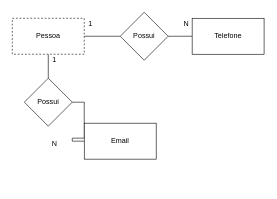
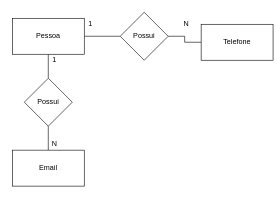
  <mxCell id="0" />
  <mxCell id="1" parent="0" />
  <mxCell id="2" value="" style="edgeStyle=orthogonalEdgeStyle;rounded=0;orthogonalLoop=1;jettySize=auto;html=1;endArrow=none;endFill=0;" edge="1" parent="1" source="4" target="6"><mxGeometry relative="1" as="geometry" /></mxCell>
  <mxCell id="3" value="" style="edgeStyle=orthogonalEdgeStyle;rounded=0;orthogonalLoop=1;jettySize=auto;html=1;endArrow=none;endFill=0;" edge="1" parent="1" source="4" target="11"><mxGeometry relative="1" as="geometry" /></mxCell>
- <mxCell id="4" value="Pessoa" style="rounded=0;whiteSpace=wrap;html=1;dashed=1;" vertex="1" parent="1"><mxGeometry x="20" y="30" width="120" height="60" as="geometry" /></mxCell>
+ <mxCell id="4" value="Pessoa" style="rounded=0;whiteSpace=wrap;html=1;" vertex="1" parent="1"><mxGeometry x="20" y="30" width="120" height="60" as="geometry" /></mxCell>
  <mxCell id="5" value="" style="edgeStyle=orthogonalEdgeStyle;rounded=0;orthogonalLoop=1;jettySize=auto;html=1;endArrow=none;endFill=0;" edge="1" parent="1" source="6" target="7"><mxGeometry relative="1" as="geometry" /></mxCell>
  <mxCell id="6" value="Possui" style="rhombus;whiteSpace=wrap;html=1;rounded=0;" vertex="1" parent="1"><mxGeometry x="200" y="20" width="80" height="80" as="geometry" /></mxCell>
- <mxCell id="7" value="Telefone" style="whiteSpace=wrap;html=1;rounded=0;" vertex="1" parent="1"><mxGeometry x="320" y="30" width="120" height="60" as="geometry" /></mxCell>
+ <mxCell id="7" value="Telefone" style="whiteSpace=wrap;html=1;rounded=0;" vertex="1" parent="1"><mxGeometry x="335" y="40" width="120" height="60" as="geometry" /></mxCell>
  <mxCell id="8" value="1" style="text;html=1;align=center;verticalAlign=middle;resizable=0;points=[];autosize=1;" vertex="1" parent="1"><mxGeometry x="140" y="30" width="20" height="20" as="geometry" /></mxCell>
  <mxCell id="9" value="N" style="text;html=1;align=center;verticalAlign=middle;resizable=0;points=[];autosize=1;" vertex="1" parent="1"><mxGeometry x="300" y="30" width="20" height="20" as="geometry" /></mxCell>
  <mxCell id="10" value="" style="edgeStyle=orthogonalEdgeStyle;rounded=0;orthogonalLoop=1;jettySize=auto;html=1;endArrow=none;endFill=0;" edge="1" parent="1" source="11" target="12"><mxGeometry relative="1" as="geometry" /></mxCell>
  <mxCell id="11" value="Possui" style="rhombus;whiteSpace=wrap;html=1;rounded=0;" vertex="1" parent="1"><mxGeometry x="40" y="130" width="80" height="80" as="geometry" /></mxCell>
- <mxCell id="12" value="Email" style="whiteSpace=wrap;html=1;rounded=0;" vertex="1" parent="1"><mxGeometry x="140" y="205" width="120" height="60" as="geometry" /></mxCell>
+ <mxCell id="12" value="Email" style="whiteSpace=wrap;html=1;rounded=0;" vertex="1" parent="1"><mxGeometry x="20" y="250" width="120" height="60" as="geometry" /></mxCell>
  <mxCell id="13" value="1" style="text;html=1;align=center;verticalAlign=middle;resizable=0;points=[];autosize=1;" vertex="1" parent="1"><mxGeometry x="80" y="90" width="20" height="20" as="geometry" /></mxCell>
  <mxCell id="14" value="N" style="text;html=1;align=center;verticalAlign=middle;resizable=0;points=[];autosize=1;" vertex="1" parent="1"><mxGeometry x="80" y="230" width="20" height="20" as="geometry" /></mxCell>
